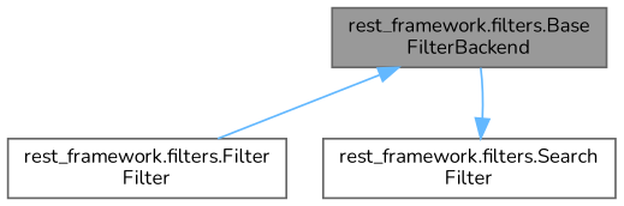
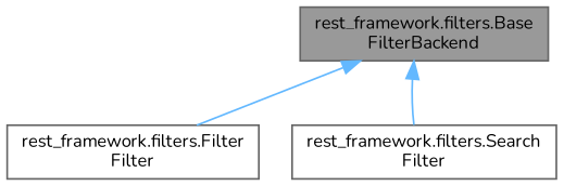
  digraph {
    fontname=Nunito
    node [color=gray40 fillcolor=white fontname=Nunito fontsize=10 shape=box style=filled]
    edge [color=steelblue1 dir=back fontname=Nunito fontsize=10 labelfontname=Helvetica labelfontsize=10 style=solid]
    n1 [fillcolor=grey60 fontcolor=black height=0.2 label="rest_framework.filters.Base\lFilterBackend" width=0.4]
    n2 [height=0.2 label="rest_framework.filters.Filter\lFilter" width=0.4]
    n3 [height=0.2 label="rest_framework.filters.Search\lFilter" width=0.4]
    n1 -> n2
-   n3 -> n1
+   n1 -> n3
  }
